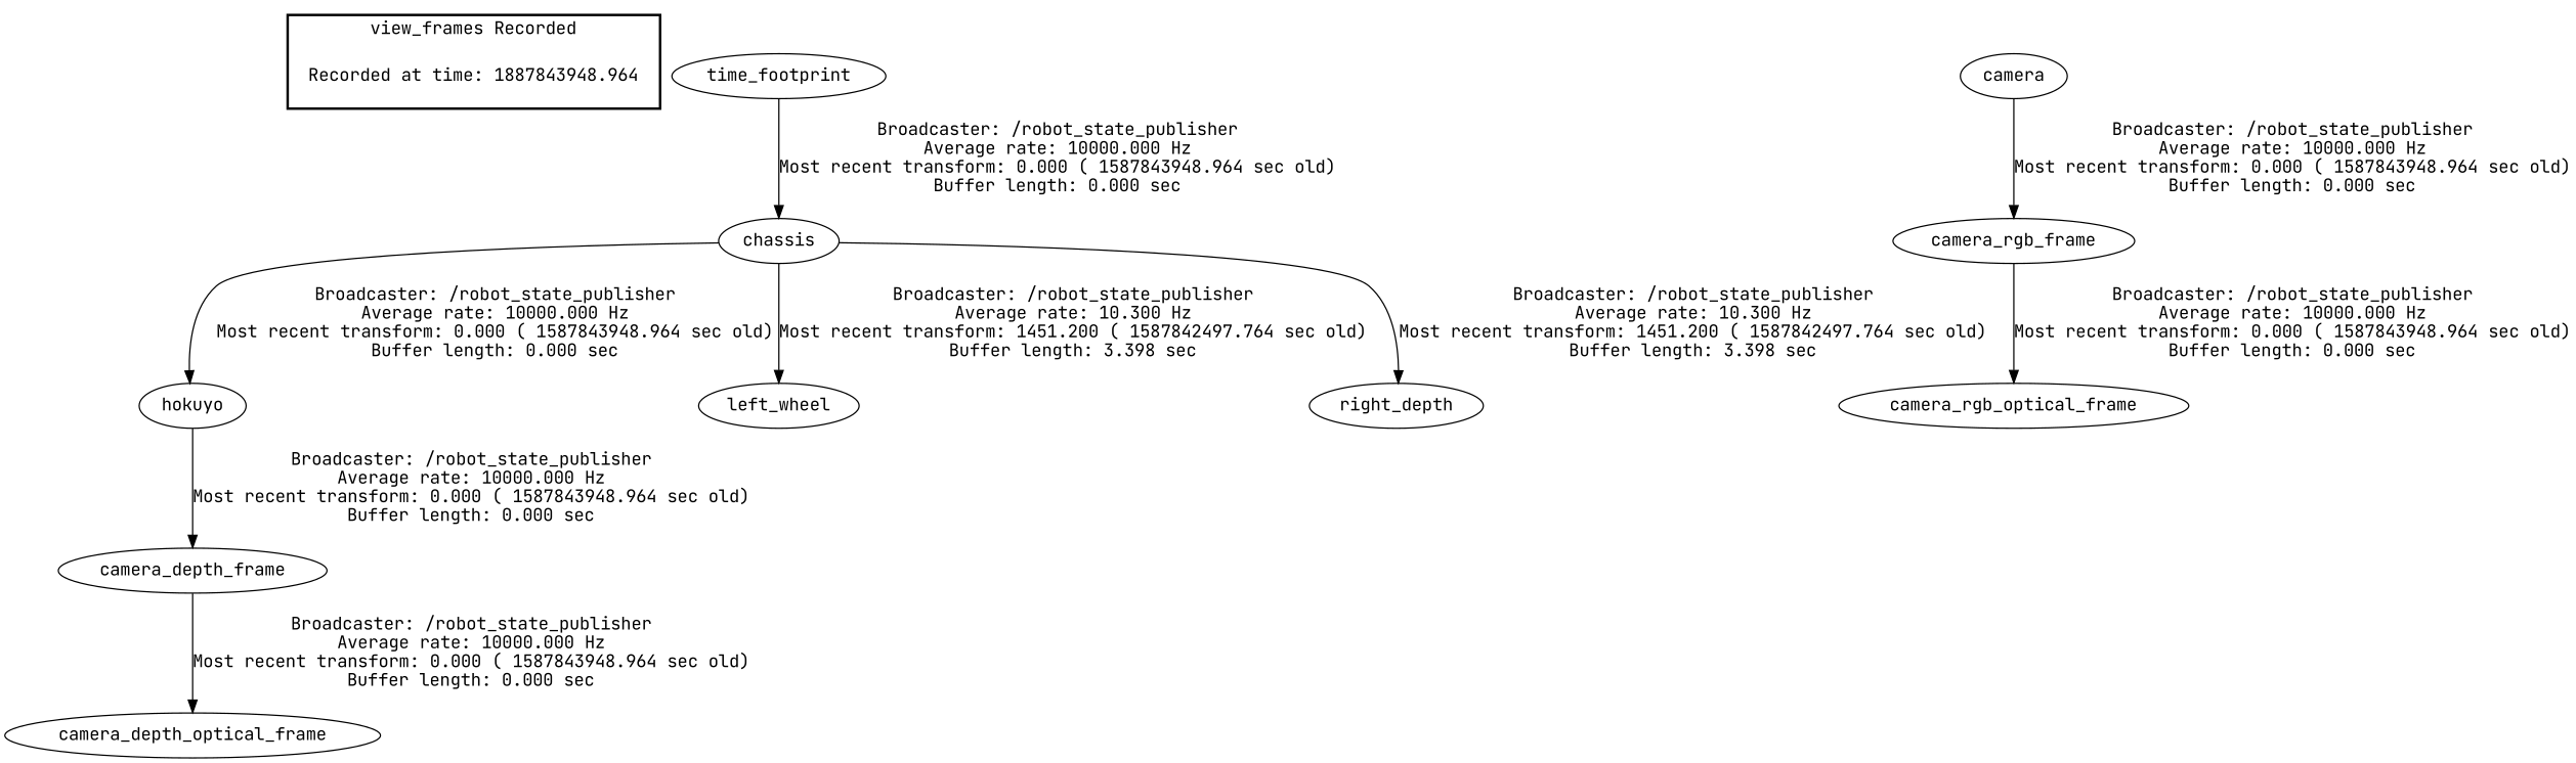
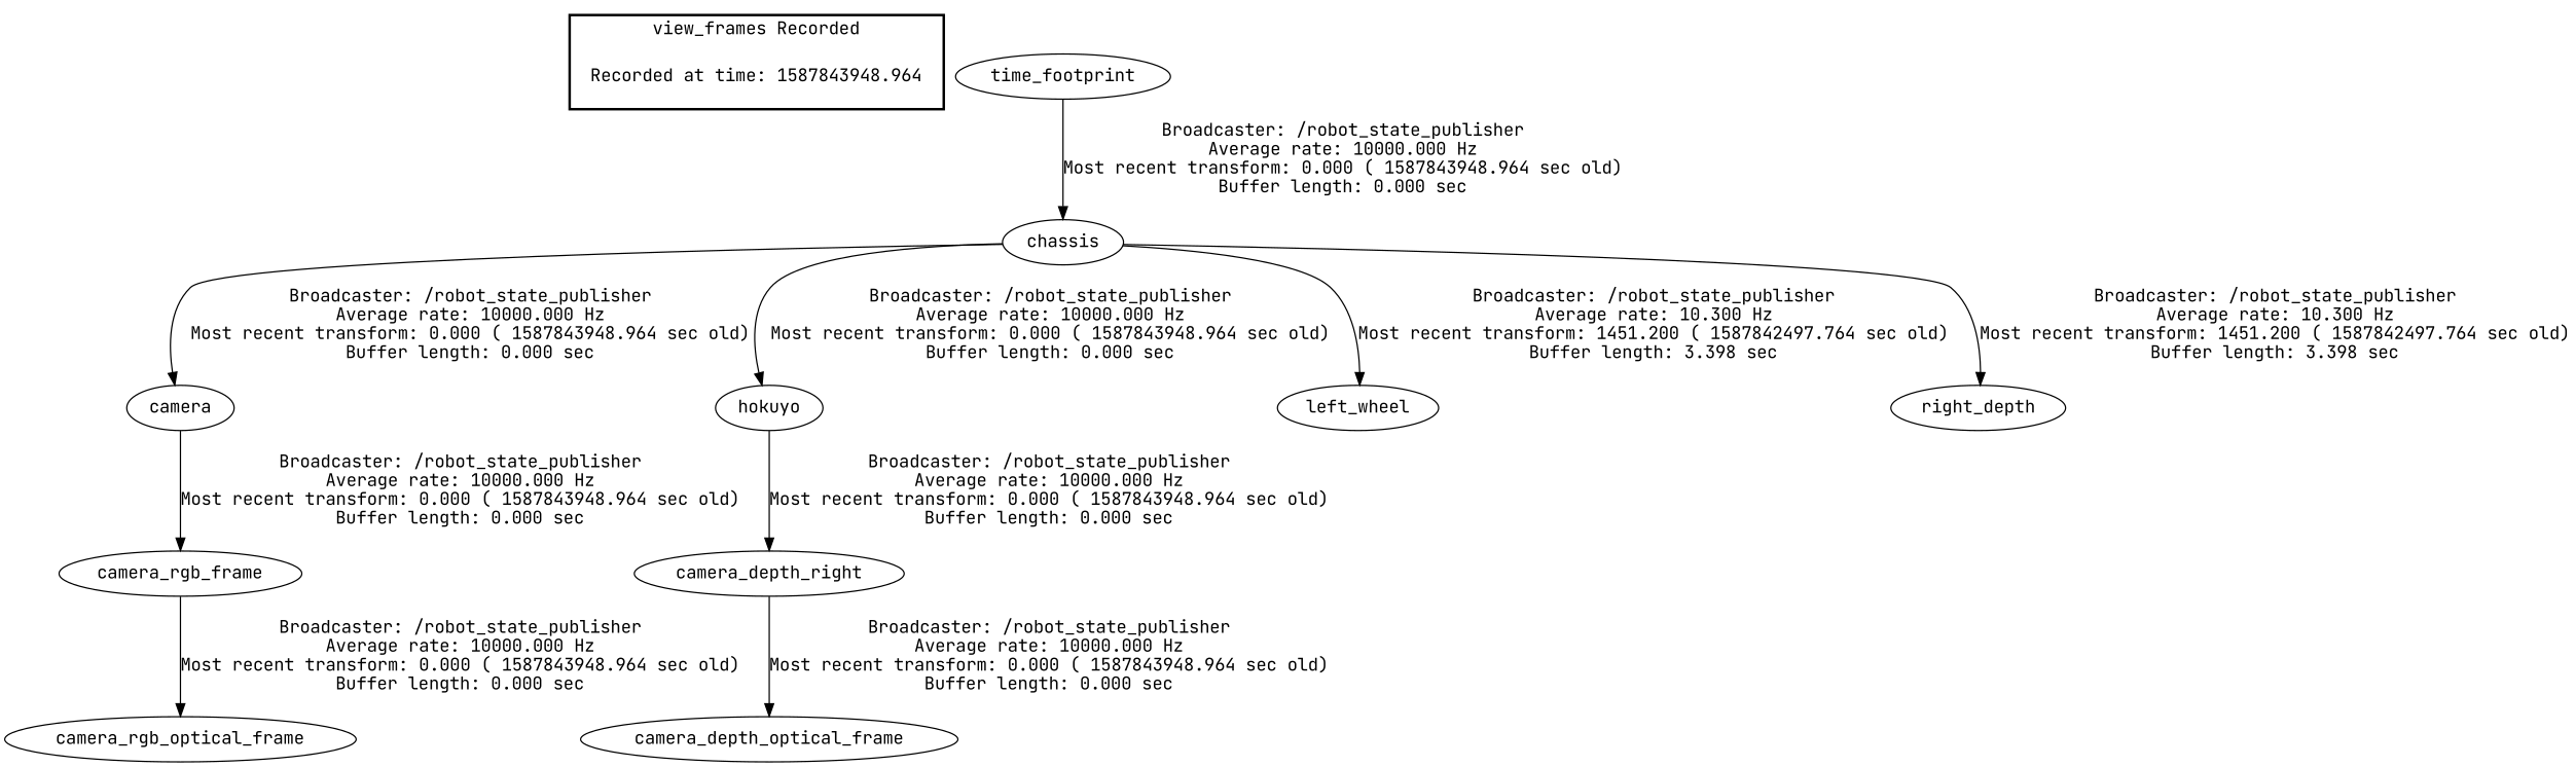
  digraph {
    fontname="JetBrains Mono"
    node [fontname="JetBrains Mono"]
    edge [fontname="JetBrains Mono"]
-   "Recorded at time: 1587843948.964" [shape=plaintext label="Recorded at time: 1887843948.964"]
+   "Recorded at time: 1587843948.964" [shape=plaintext]
    chassis
    camera
    hokuyo
    left_wheel
    n6 [label=right_depth]
    camera_rgb_frame
-   camera_depth_frame
+   camera_depth_frame [label=camera_depth_right]
    camera_depth_optical_frame
    camera_rgb_optical_frame
    n11 [label=time_footprint]
    subgraph cluster_1 {
      color=black
      label="view_frames Recorded"
      style=bold
      "Recorded at time: 1587843948.964"
    }
+   chassis -> camera [label="Broadcaster: /robot_state_publisher\nAverage rate: 10000.000 Hz\nMost recent transform: 0.000 ( 1587843948.964 sec old)\nBuffer length: 0.000 sec\n"]
    chassis -> hokuyo [label="Broadcaster: /robot_state_publisher\nAverage rate: 10000.000 Hz\nMost recent transform: 0.000 ( 1587843948.964 sec old)\nBuffer length: 0.000 sec\n"]
    chassis -> left_wheel [label="Broadcaster: /robot_state_publisher\nAverage rate: 10.300 Hz\nMost recent transform: 1451.200 ( 1587842497.764 sec old)\nBuffer length: 3.398 sec\n"]
    chassis -> n6 [label="Broadcaster: /robot_state_publisher\nAverage rate: 10.300 Hz\nMost recent transform: 1451.200 ( 1587842497.764 sec old)\nBuffer length: 3.398 sec\n"]
    camera -> camera_rgb_frame [label="Broadcaster: /robot_state_publisher\nAverage rate: 10000.000 Hz\nMost recent transform: 0.000 ( 1587843948.964 sec old)\nBuffer length: 0.000 sec\n"]
    hokuyo -> camera_depth_frame [label="Broadcaster: /robot_state_publisher\nAverage rate: 10000.000 Hz\nMost recent transform: 0.000 ( 1587843948.964 sec old)\nBuffer length: 0.000 sec\n"]
    camera_rgb_frame -> camera_rgb_optical_frame [label="Broadcaster: /robot_state_publisher\nAverage rate: 10000.000 Hz\nMost recent transform: 0.000 ( 1587843948.964 sec old)\nBuffer length: 0.000 sec\n"]
    camera_depth_frame -> camera_depth_optical_frame [label="Broadcaster: /robot_state_publisher\nAverage rate: 10000.000 Hz\nMost recent transform: 0.000 ( 1587843948.964 sec old)\nBuffer length: 0.000 sec\n"]
    n11 -> chassis [label="Broadcaster: /robot_state_publisher\nAverage rate: 10000.000 Hz\nMost recent transform: 0.000 ( 1587843948.964 sec old)\nBuffer length: 0.000 sec\n"]
  }
